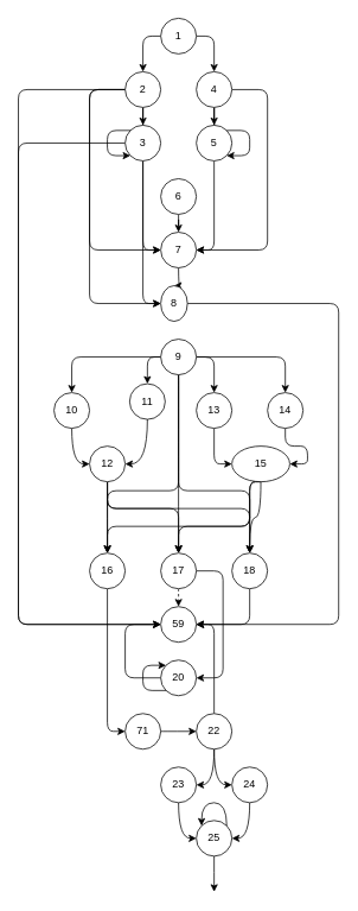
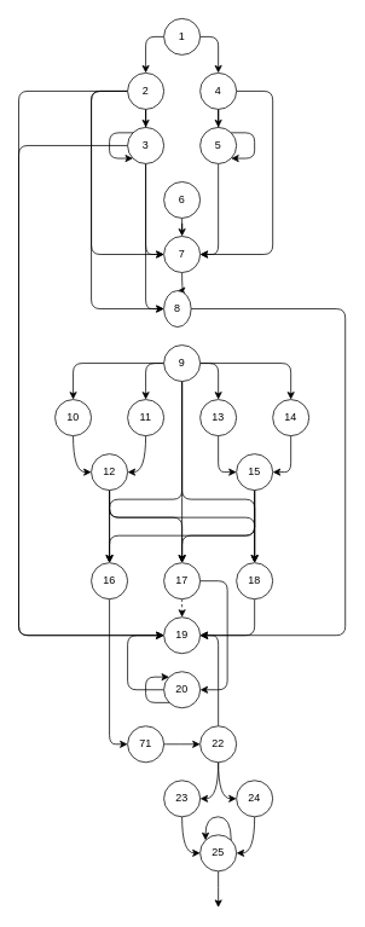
  <mxCell id="0" />
  <mxCell id="1" parent="0" />
  <mxCell id="2" value="" style="edgeStyle=orthogonalEdgeStyle;orthogonalLoop=1;jettySize=auto;html=1;exitX=0;exitY=0.5;exitDx=0;exitDy=0;rounded=1;" parent="1" source="4" target="9" edge="1"><mxGeometry relative="1" as="geometry" /></mxCell>
  <mxCell id="3" style="edgeStyle=orthogonalEdgeStyle;orthogonalLoop=1;jettySize=auto;html=1;exitX=1;exitY=0.5;exitDx=0;exitDy=0;entryX=0.5;entryY=0;entryDx=0;entryDy=0;rounded=1;" edge="1" parent="1" source="4" target="16"><mxGeometry relative="1" as="geometry" /></mxCell>
  <mxCell id="4" value="1" style="ellipse;whiteSpace=wrap;html=1;" parent="1" vertex="1"><mxGeometry x="180" y="20" width="40" height="40" as="geometry" /></mxCell>
  <mxCell id="5" value="" style="edgeStyle=orthogonalEdgeStyle;rounded=0;orthogonalLoop=1;jettySize=auto;html=1;" parent="1" source="9" target="13" edge="1"><mxGeometry relative="1" as="geometry" /></mxCell>
  <mxCell id="6" style="edgeStyle=orthogonalEdgeStyle;orthogonalLoop=1;jettySize=auto;html=1;entryX=0;entryY=0.5;entryDx=0;entryDy=0;rounded=1;" edge="1" parent="1" source="9" target="22"><mxGeometry relative="1" as="geometry"><Array as="points"><mxPoint x="100" y="100" /><mxPoint x="100" y="280" /></Array></mxGeometry></mxCell>
  <mxCell id="7" style="edgeStyle=orthogonalEdgeStyle;orthogonalLoop=1;jettySize=auto;html=1;exitX=0;exitY=0.5;exitDx=0;exitDy=0;entryX=0;entryY=0.5;entryDx=0;entryDy=0;rounded=1;" edge="1" parent="1" source="9" target="24"><mxGeometry relative="1" as="geometry"><Array as="points"><mxPoint x="100" y="100" /><mxPoint x="100" y="340" /></Array></mxGeometry></mxCell>
  <mxCell id="8" style="edgeStyle=orthogonalEdgeStyle;orthogonalLoop=1;jettySize=auto;html=1;exitX=0;exitY=0.5;exitDx=0;exitDy=0;entryX=0;entryY=0.5;entryDx=0;entryDy=0;rounded=1;" edge="1" parent="1" source="9" target="54"><mxGeometry relative="1" as="geometry"><Array as="points"><mxPoint x="20" y="100" /><mxPoint x="20" y="700" /></Array></mxGeometry></mxCell>
  <mxCell id="9" value="2" style="ellipse;whiteSpace=wrap;html=1;" parent="1" vertex="1"><mxGeometry x="140" y="80" width="40" height="40" as="geometry" /></mxCell>
  <mxCell id="10" style="edgeStyle=orthogonalEdgeStyle;orthogonalLoop=1;jettySize=auto;html=1;exitX=0.5;exitY=1;exitDx=0;exitDy=0;entryX=0;entryY=0.5;entryDx=0;entryDy=0;rounded=1;" edge="1" parent="1" source="13" target="22"><mxGeometry relative="1" as="geometry" /></mxCell>
  <mxCell id="11" style="edgeStyle=orthogonalEdgeStyle;orthogonalLoop=1;jettySize=auto;html=1;exitX=0.5;exitY=1;exitDx=0;exitDy=0;entryX=0;entryY=0.5;entryDx=0;entryDy=0;rounded=1;" edge="1" parent="1" source="13" target="24"><mxGeometry relative="1" as="geometry" /></mxCell>
  <mxCell id="12" style="edgeStyle=orthogonalEdgeStyle;orthogonalLoop=1;jettySize=auto;html=1;exitX=0;exitY=0.5;exitDx=0;exitDy=0;entryX=0;entryY=0.5;entryDx=0;entryDy=0;rounded=1;" edge="1" parent="1" source="13" target="54"><mxGeometry relative="1" as="geometry"><Array as="points"><mxPoint x="20" y="160" /><mxPoint x="20" y="700" /></Array></mxGeometry></mxCell>
  <mxCell id="13" value="3" style="ellipse;whiteSpace=wrap;html=1;" parent="1" vertex="1"><mxGeometry x="140" y="140" width="40" height="40" as="geometry" /></mxCell>
  <mxCell id="14" value="" style="edgeStyle=orthogonalEdgeStyle;rounded=0;orthogonalLoop=1;jettySize=auto;html=1;" parent="1" source="16" target="18" edge="1"><mxGeometry relative="1" as="geometry" /></mxCell>
  <mxCell id="15" style="edgeStyle=orthogonalEdgeStyle;orthogonalLoop=1;jettySize=auto;html=1;exitX=1;exitY=0.5;exitDx=0;exitDy=0;entryX=1;entryY=0.5;entryDx=0;entryDy=0;rounded=1;" edge="1" parent="1" source="16" target="22"><mxGeometry relative="1" as="geometry"><Array as="points"><mxPoint x="300" y="100" /><mxPoint x="300" y="280" /></Array></mxGeometry></mxCell>
  <mxCell id="16" value="4" style="ellipse;whiteSpace=wrap;html=1;" parent="1" vertex="1"><mxGeometry x="220" y="80" width="40" height="40" as="geometry" /></mxCell>
  <mxCell id="17" style="edgeStyle=orthogonalEdgeStyle;orthogonalLoop=1;jettySize=auto;html=1;exitX=0.5;exitY=1;exitDx=0;exitDy=0;entryX=1;entryY=0.5;entryDx=0;entryDy=0;rounded=1;" edge="1" parent="1" source="18" target="22"><mxGeometry relative="1" as="geometry"><Array as="points"><mxPoint x="240" y="280" /></Array></mxGeometry></mxCell>
  <mxCell id="18" value="5" style="ellipse;whiteSpace=wrap;html=1;" parent="1" vertex="1"><mxGeometry x="220" y="140" width="40" height="40" as="geometry" /></mxCell>
  <mxCell id="19" value="" style="edgeStyle=orthogonalEdgeStyle;curved=1;orthogonalLoop=1;jettySize=auto;html=1;" parent="1" source="20" target="22" edge="1"><mxGeometry relative="1" as="geometry" /></mxCell>
  <mxCell id="20" value="6" style="ellipse;whiteSpace=wrap;html=1;" parent="1" vertex="1"><mxGeometry x="180" y="200" width="40" height="40" as="geometry" /></mxCell>
  <mxCell id="21" value="" style="edgeStyle=orthogonalEdgeStyle;curved=1;orthogonalLoop=1;jettySize=auto;html=1;" parent="1" source="22" target="24" edge="1"><mxGeometry relative="1" as="geometry" /></mxCell>
  <mxCell id="22" value="7" style="ellipse;whiteSpace=wrap;html=1;" parent="1" vertex="1"><mxGeometry x="180" y="260" width="40" height="40" as="geometry" /></mxCell>
  <mxCell id="23" style="edgeStyle=orthogonalEdgeStyle;orthogonalLoop=1;jettySize=auto;html=1;exitX=1;exitY=0.5;exitDx=0;exitDy=0;entryX=1;entryY=0.5;entryDx=0;entryDy=0;rounded=1;" edge="1" parent="1" source="24" target="54"><mxGeometry relative="1" as="geometry"><Array as="points"><mxPoint x="380" y="340" /><mxPoint x="380" y="700" /></Array></mxGeometry></mxCell>
  <mxCell id="24" value="8" style="ellipse;whiteSpace=wrap;html=1;" parent="1" vertex="1"><mxGeometry x="180" y="320" width="30" height="40" as="geometry" /></mxCell>
  <mxCell id="25" style="edgeStyle=orthogonalEdgeStyle;orthogonalLoop=1;jettySize=auto;html=1;exitX=1;exitY=0;exitDx=0;exitDy=0;entryX=1;entryY=1;entryDx=0;entryDy=0;rounded=1;" parent="1" source="18" target="18" edge="1"><mxGeometry relative="1" as="geometry"><Array as="points"><mxPoint x="280" y="146" /><mxPoint x="280" y="174" /></Array></mxGeometry></mxCell>
  <mxCell id="26" value="" style="edgeStyle=orthogonalEdgeStyle;orthogonalLoop=1;jettySize=auto;html=1;rounded=1;" parent="1" source="33" target="35" edge="1"><mxGeometry relative="1" as="geometry" /></mxCell>
  <mxCell id="27" style="edgeStyle=orthogonalEdgeStyle;orthogonalLoop=1;jettySize=auto;html=1;exitX=0;exitY=0.5;exitDx=0;exitDy=0;entryX=0.5;entryY=0;entryDx=0;entryDy=0;rounded=1;" edge="1" parent="1" source="33" target="71"><mxGeometry relative="1" as="geometry" /></mxCell>
  <mxCell id="28" style="edgeStyle=orthogonalEdgeStyle;orthogonalLoop=1;jettySize=auto;html=1;exitX=1;exitY=0.5;exitDx=0;exitDy=0;entryX=0.5;entryY=0;entryDx=0;entryDy=0;rounded=1;" edge="1" parent="1" source="33" target="41"><mxGeometry relative="1" as="geometry" /></mxCell>
  <mxCell id="29" style="edgeStyle=orthogonalEdgeStyle;orthogonalLoop=1;jettySize=auto;html=1;exitX=1;exitY=0.5;exitDx=0;exitDy=0;entryX=0.5;entryY=0;entryDx=0;entryDy=0;rounded=1;" edge="1" parent="1" source="33" target="43"><mxGeometry relative="1" as="geometry" /></mxCell>
  <mxCell id="30" style="edgeStyle=orthogonalEdgeStyle;curved=1;orthogonalLoop=1;jettySize=auto;html=1;exitX=0.5;exitY=1;exitDx=0;exitDy=0;entryX=0.5;entryY=0;entryDx=0;entryDy=0;" edge="1" parent="1" source="33" target="52"><mxGeometry relative="1" as="geometry" /></mxCell>
  <mxCell id="31" style="edgeStyle=orthogonalEdgeStyle;orthogonalLoop=1;jettySize=auto;html=1;exitX=0.5;exitY=1;exitDx=0;exitDy=0;entryX=0.5;entryY=0;entryDx=0;entryDy=0;rounded=1;" edge="1" parent="1" source="33" target="49"><mxGeometry relative="1" as="geometry"><Array as="points"><mxPoint x="200" y="550" /><mxPoint x="120" y="550" /></Array></mxGeometry></mxCell>
  <mxCell id="32" style="edgeStyle=orthogonalEdgeStyle;orthogonalLoop=1;jettySize=auto;html=1;exitX=0.5;exitY=1;exitDx=0;exitDy=0;entryX=0.5;entryY=0;entryDx=0;entryDy=0;rounded=1;" edge="1" parent="1" source="33" target="73"><mxGeometry relative="1" as="geometry"><Array as="points"><mxPoint x="200" y="550" /><mxPoint x="280" y="550" /></Array></mxGeometry></mxCell>
  <mxCell id="33" value="9" style="ellipse;whiteSpace=wrap;html=1;" parent="1" vertex="1"><mxGeometry x="180" y="380" width="40" height="40" as="geometry" /></mxCell>
  <mxCell id="34" style="edgeStyle=orthogonalEdgeStyle;curved=1;orthogonalLoop=1;jettySize=auto;html=1;exitX=0.5;exitY=1;exitDx=0;exitDy=0;entryX=0;entryY=0.5;entryDx=0;entryDy=0;" edge="1" parent="1" source="35" target="39"><mxGeometry relative="1" as="geometry" /></mxCell>
  <mxCell id="35" value="10" style="ellipse;whiteSpace=wrap;html=1;" parent="1" vertex="1"><mxGeometry x="60" y="440" width="40" height="40" as="geometry" /></mxCell>
  <mxCell id="36" value="" style="edgeStyle=orthogonalEdgeStyle;curved=1;orthogonalLoop=1;jettySize=auto;html=1;" edge="1" parent="1" source="39" target="49"><mxGeometry relative="1" as="geometry" /></mxCell>
  <mxCell id="37" style="edgeStyle=orthogonalEdgeStyle;orthogonalLoop=1;jettySize=auto;html=1;exitX=0.5;exitY=1;exitDx=0;exitDy=0;entryX=0.5;entryY=0;entryDx=0;entryDy=0;rounded=1;" edge="1" parent="1" source="39" target="52"><mxGeometry relative="1" as="geometry"><Array as="points"><mxPoint x="120" y="570" /><mxPoint x="200" y="570" /></Array></mxGeometry></mxCell>
  <mxCell id="38" style="edgeStyle=orthogonalEdgeStyle;orthogonalLoop=1;jettySize=auto;html=1;exitX=0.5;exitY=1;exitDx=0;exitDy=0;entryX=0.5;entryY=0;entryDx=0;entryDy=0;rounded=1;" edge="1" parent="1" source="39" target="73"><mxGeometry relative="1" as="geometry"><Array as="points"><mxPoint x="120" y="570" /><mxPoint x="280" y="570" /></Array></mxGeometry></mxCell>
  <mxCell id="39" value="12" style="ellipse;whiteSpace=wrap;html=1;" parent="1" vertex="1"><mxGeometry x="100" y="500" width="40" height="40" as="geometry" /></mxCell>
  <mxCell id="40" style="edgeStyle=orthogonalEdgeStyle;orthogonalLoop=1;jettySize=auto;html=1;exitX=0.5;exitY=1;exitDx=0;exitDy=0;entryX=0;entryY=0.5;entryDx=0;entryDy=0;rounded=1;" edge="1" parent="1" source="41" target="47"><mxGeometry relative="1" as="geometry" /></mxCell>
  <mxCell id="41" value="13" style="ellipse;whiteSpace=wrap;html=1;" parent="1" vertex="1"><mxGeometry x="220" y="440" width="40" height="40" as="geometry" /></mxCell>
  <mxCell id="42" style="edgeStyle=orthogonalEdgeStyle;orthogonalLoop=1;jettySize=auto;html=1;exitX=0.5;exitY=1;exitDx=0;exitDy=0;entryX=1;entryY=0.5;entryDx=0;entryDy=0;rounded=1;" edge="1" parent="1" source="43" target="47"><mxGeometry relative="1" as="geometry" /></mxCell>
  <mxCell id="43" value="14" style="ellipse;whiteSpace=wrap;html=1;" parent="1" vertex="1"><mxGeometry x="300" y="440" width="40" height="40" as="geometry" /></mxCell>
  <mxCell id="44" value="" style="edgeStyle=orthogonalEdgeStyle;curved=1;orthogonalLoop=1;jettySize=auto;html=1;" edge="1" parent="1" source="47" target="73"><mxGeometry relative="1" as="geometry" /></mxCell>
  <mxCell id="45" style="edgeStyle=orthogonalEdgeStyle;orthogonalLoop=1;jettySize=auto;html=1;exitX=0.5;exitY=1;exitDx=0;exitDy=0;entryX=0.5;entryY=0;entryDx=0;entryDy=0;rounded=1;" edge="1" parent="1" source="47" target="52"><mxGeometry relative="1" as="geometry"><Array as="points"><mxPoint x="280" y="590" /><mxPoint x="200" y="590" /></Array></mxGeometry></mxCell>
  <mxCell id="46" style="edgeStyle=orthogonalEdgeStyle;orthogonalLoop=1;jettySize=auto;html=1;exitX=0.5;exitY=1;exitDx=0;exitDy=0;entryX=0.5;entryY=0;entryDx=0;entryDy=0;rounded=1;" edge="1" parent="1" source="47" target="49"><mxGeometry relative="1" as="geometry"><Array as="points"><mxPoint x="280" y="590" /><mxPoint x="120" y="590" /></Array></mxGeometry></mxCell>
- <mxCell id="47" value="15" style="ellipse;whiteSpace=wrap;html=1;" parent="1" vertex="1"><mxGeometry x="260" y="500" width="65" height="40" as="geometry" /></mxCell>
+ <mxCell id="47" value="15" style="ellipse;whiteSpace=wrap;html=1;" parent="1" vertex="1"><mxGeometry x="260" y="500" width="40" height="40" as="geometry" /></mxCell>
  <mxCell id="48" style="edgeStyle=orthogonalEdgeStyle;rounded=1;orthogonalLoop=1;jettySize=auto;html=1;exitX=0.5;exitY=1;exitDx=0;exitDy=0;entryX=0;entryY=0.5;entryDx=0;entryDy=0;" edge="1" parent="1" source="49" target="58"><mxGeometry relative="1" as="geometry" /></mxCell>
  <mxCell id="49" value="16" style="ellipse;whiteSpace=wrap;html=1;" parent="1" vertex="1"><mxGeometry x="100" y="620" width="40" height="40" as="geometry" /></mxCell>
  <mxCell id="50" style="edgeStyle=orthogonalEdgeStyle;curved=1;orthogonalLoop=1;jettySize=auto;html=1;exitX=0.5;exitY=1;exitDx=0;exitDy=0;entryX=0.5;entryY=0;entryDx=0;entryDy=0;dashed=1;" edge="1" parent="1" source="52" target="54"><mxGeometry relative="1" as="geometry" /></mxCell>
  <mxCell id="51" style="edgeStyle=orthogonalEdgeStyle;orthogonalLoop=1;jettySize=auto;html=1;exitX=1;exitY=0.5;exitDx=0;exitDy=0;entryX=1;entryY=0.5;entryDx=0;entryDy=0;rounded=1;" edge="1" parent="1" source="52" target="56"><mxGeometry relative="1" as="geometry"><Array as="points"><mxPoint x="250" y="640" /><mxPoint x="250" y="760" /></Array></mxGeometry></mxCell>
  <mxCell id="52" value="17" style="ellipse;whiteSpace=wrap;html=1;" parent="1" vertex="1"><mxGeometry x="180" y="620" width="40" height="40" as="geometry" /></mxCell>
  <mxCell id="53" style="edgeStyle=orthogonalEdgeStyle;orthogonalLoop=1;jettySize=auto;html=1;exitX=0;exitY=0;exitDx=0;exitDy=0;entryX=0;entryY=1;entryDx=0;entryDy=0;rounded=1;" parent="1" source="13" target="13" edge="1"><mxGeometry relative="1" as="geometry"><Array as="points"><mxPoint x="120" y="146" /><mxPoint x="120" y="174" /></Array></mxGeometry></mxCell>
- <mxCell id="54" value="59" style="ellipse;whiteSpace=wrap;html=1;" parent="1" vertex="1"><mxGeometry x="180" y="680" width="40" height="40" as="geometry" /></mxCell>
+ <mxCell id="54" value="19" style="ellipse;whiteSpace=wrap;html=1;" parent="1" vertex="1"><mxGeometry x="180" y="680" width="40" height="40" as="geometry" /></mxCell>
  <mxCell id="55" style="edgeStyle=orthogonalEdgeStyle;orthogonalLoop=1;jettySize=auto;html=1;exitX=0;exitY=0.5;exitDx=0;exitDy=0;entryX=0;entryY=0.5;entryDx=0;entryDy=0;rounded=1;" parent="1" source="56" target="54" edge="1"><mxGeometry relative="1" as="geometry"><Array as="points"><mxPoint x="140" y="760" /><mxPoint x="140" y="700" /></Array></mxGeometry></mxCell>
  <mxCell id="56" value="20" style="ellipse;whiteSpace=wrap;html=1;" parent="1" vertex="1"><mxGeometry x="180" y="740" width="40" height="40" as="geometry" /></mxCell>
  <mxCell id="57" value="" style="edgeStyle=orthogonalEdgeStyle;curved=1;orthogonalLoop=1;jettySize=auto;html=1;" parent="1" source="58" target="62" edge="1"><mxGeometry relative="1" as="geometry" /></mxCell>
  <mxCell id="58" value="71" style="ellipse;whiteSpace=wrap;html=1;" parent="1" vertex="1"><mxGeometry x="140" y="800" width="40" height="40" as="geometry" /></mxCell>
  <mxCell id="59" value="" style="edgeStyle=orthogonalEdgeStyle;curved=1;orthogonalLoop=1;jettySize=auto;html=1;entryX=1;entryY=0.5;entryDx=0;entryDy=0;" parent="1" source="62" target="64" edge="1"><mxGeometry relative="1" as="geometry" /></mxCell>
  <mxCell id="60" style="edgeStyle=orthogonalEdgeStyle;curved=1;orthogonalLoop=1;jettySize=auto;html=1;exitX=0.5;exitY=1;exitDx=0;exitDy=0;entryX=0;entryY=0.5;entryDx=0;entryDy=0;" parent="1" source="62" target="66" edge="1"><mxGeometry relative="1" as="geometry" /></mxCell>
  <mxCell id="61" style="edgeStyle=orthogonalEdgeStyle;orthogonalLoop=1;jettySize=auto;html=1;exitX=0.5;exitY=0;exitDx=0;exitDy=0;entryX=1;entryY=0.5;entryDx=0;entryDy=0;rounded=1;" parent="1" source="62" target="54" edge="1"><mxGeometry relative="1" as="geometry" /></mxCell>
  <mxCell id="62" value="22" style="ellipse;whiteSpace=wrap;html=1;" parent="1" vertex="1"><mxGeometry x="220" y="800" width="40" height="40" as="geometry" /></mxCell>
  <mxCell id="63" value="" style="edgeStyle=orthogonalEdgeStyle;curved=1;orthogonalLoop=1;jettySize=auto;html=1;entryX=0;entryY=0.5;entryDx=0;entryDy=0;" parent="1" source="64" target="68" edge="1"><mxGeometry relative="1" as="geometry" /></mxCell>
  <mxCell id="64" value="23" style="ellipse;whiteSpace=wrap;html=1;" parent="1" vertex="1"><mxGeometry x="180" y="860" width="40" height="40" as="geometry" /></mxCell>
  <mxCell id="65" value="" style="edgeStyle=orthogonalEdgeStyle;curved=1;orthogonalLoop=1;jettySize=auto;html=1;entryX=1;entryY=0.5;entryDx=0;entryDy=0;" parent="1" source="66" target="68" edge="1"><mxGeometry relative="1" as="geometry" /></mxCell>
  <mxCell id="66" value="24" style="ellipse;whiteSpace=wrap;html=1;" parent="1" vertex="1"><mxGeometry x="260" y="860" width="40" height="40" as="geometry" /></mxCell>
  <mxCell id="67" style="edgeStyle=orthogonalEdgeStyle;curved=1;orthogonalLoop=1;jettySize=auto;html=1;exitX=0.5;exitY=1;exitDx=0;exitDy=0;" parent="1" source="68" edge="1"><mxGeometry relative="1" as="geometry"><mxPoint x="240" y="1000" as="targetPoint" /></mxGeometry></mxCell>
  <mxCell id="68" value="25" style="ellipse;whiteSpace=wrap;html=1;" parent="1" vertex="1"><mxGeometry x="220" y="920" width="40" height="40" as="geometry" /></mxCell>
  <mxCell id="69" style="edgeStyle=orthogonalEdgeStyle;curved=1;orthogonalLoop=1;jettySize=auto;html=1;exitX=1;exitY=0;exitDx=0;exitDy=0;entryX=0;entryY=0;entryDx=0;entryDy=0;" parent="1" source="68" target="68" edge="1"><mxGeometry relative="1" as="geometry"><Array as="points"><mxPoint x="254" y="900" /><mxPoint x="226" y="900" /></Array></mxGeometry></mxCell>
  <mxCell id="70" style="edgeStyle=orthogonalEdgeStyle;curved=1;orthogonalLoop=1;jettySize=auto;html=1;exitX=0.5;exitY=1;exitDx=0;exitDy=0;entryX=1;entryY=0.5;entryDx=0;entryDy=0;" edge="1" parent="1" source="71" target="39"><mxGeometry relative="1" as="geometry" /></mxCell>
- <mxCell id="71" value="11" style="ellipse;whiteSpace=wrap;html=1;" parent="1" vertex="1"><mxGeometry x="145" y="430" width="40" height="40" as="geometry" /></mxCell>
+ <mxCell id="71" value="11" style="ellipse;whiteSpace=wrap;html=1;" parent="1" vertex="1"><mxGeometry x="140" y="440" width="40" height="40" as="geometry" /></mxCell>
  <mxCell id="72" style="edgeStyle=orthogonalEdgeStyle;orthogonalLoop=1;jettySize=auto;html=1;exitX=0.5;exitY=1;exitDx=0;exitDy=0;entryX=1;entryY=0.5;entryDx=0;entryDy=0;rounded=1;" edge="1" parent="1" source="73" target="54"><mxGeometry relative="1" as="geometry" /></mxCell>
  <mxCell id="73" value="18" style="ellipse;whiteSpace=wrap;html=1;" parent="1" vertex="1"><mxGeometry x="260" y="620" width="40" height="40" as="geometry" /></mxCell>
  <mxCell id="74" style="edgeStyle=orthogonalEdgeStyle;orthogonalLoop=1;jettySize=auto;html=1;exitX=0;exitY=1;exitDx=0;exitDy=0;entryX=0;entryY=0;entryDx=0;entryDy=0;rounded=1;" edge="1" parent="1" source="56" target="56"><mxGeometry relative="1" as="geometry"><Array as="points"><mxPoint x="160" y="774" /><mxPoint x="160" y="746" /></Array></mxGeometry></mxCell>
